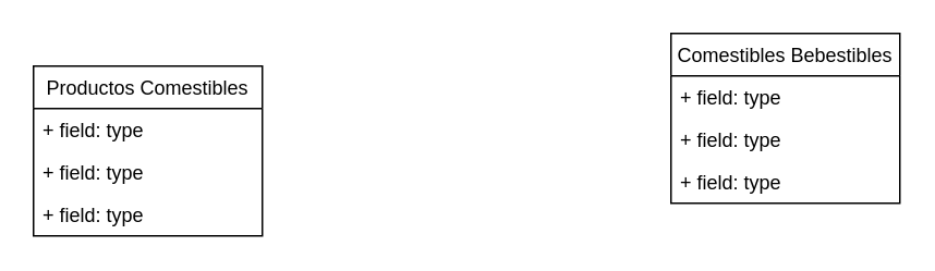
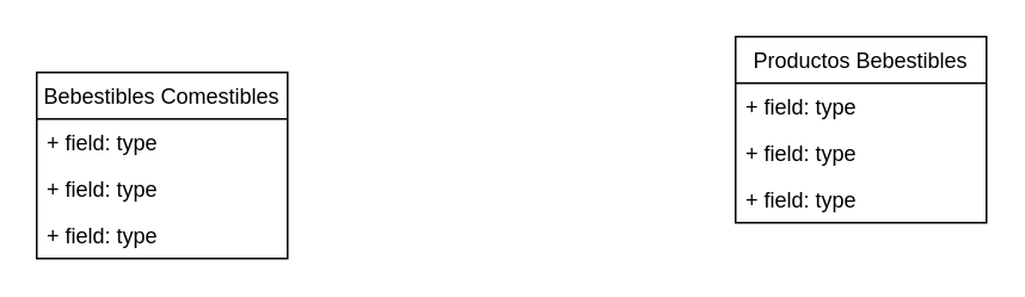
  <mxCell id="0" />
  <mxCell id="1" parent="0" />
- <mxCell id="2" value="Productos Comestibles" style="swimlane;fontStyle=0;childLayout=stackLayout;horizontal=1;startSize=26;fillColor=none;horizontalStack=0;resizeParent=1;resizeParentMax=0;resizeLast=0;collapsible=1;marginBottom=0;" vertex="1" parent="1"><mxGeometry x="20" y="40" width="140" height="104" as="geometry" /></mxCell>
+ <mxCell id="2" value="Bebestibles Comestibles" style="swimlane;fontStyle=0;childLayout=stackLayout;horizontal=1;startSize=26;fillColor=none;horizontalStack=0;resizeParent=1;resizeParentMax=0;resizeLast=0;collapsible=1;marginBottom=0;" vertex="1" parent="1"><mxGeometry x="20" y="40" width="140" height="104" as="geometry" /></mxCell>
  <mxCell id="3" value="+ field: type" style="text;strokeColor=none;fillColor=none;align=left;verticalAlign=top;spacingLeft=4;spacingRight=4;overflow=hidden;rotatable=0;points=[[0,0.5],[1,0.5]];portConstraint=eastwest;" vertex="1" parent="2"><mxGeometry y="26" width="140" height="26" as="geometry" /></mxCell>
  <mxCell id="4" value="+ field: type" style="text;strokeColor=none;fillColor=none;align=left;verticalAlign=top;spacingLeft=4;spacingRight=4;overflow=hidden;rotatable=0;points=[[0,0.5],[1,0.5]];portConstraint=eastwest;" vertex="1" parent="2"><mxGeometry y="52" width="140" height="26" as="geometry" /></mxCell>
  <mxCell id="5" value="+ field: type" style="text;strokeColor=none;fillColor=none;align=left;verticalAlign=top;spacingLeft=4;spacingRight=4;overflow=hidden;rotatable=0;points=[[0,0.5],[1,0.5]];portConstraint=eastwest;" vertex="1" parent="2"><mxGeometry y="78" width="140" height="26" as="geometry" /></mxCell>
- <mxCell id="6" value="Comestibles Bebestibles" style="swimlane;fontStyle=0;childLayout=stackLayout;horizontal=1;startSize=26;fillColor=none;horizontalStack=0;resizeParent=1;resizeParentMax=0;resizeLast=0;collapsible=1;marginBottom=0;" vertex="1" parent="1"><mxGeometry x="410" y="20" width="140" height="104" as="geometry" /></mxCell>
+ <mxCell id="6" value="Productos Bebestibles" style="swimlane;fontStyle=0;childLayout=stackLayout;horizontal=1;startSize=26;fillColor=none;horizontalStack=0;resizeParent=1;resizeParentMax=0;resizeLast=0;collapsible=1;marginBottom=0;" vertex="1" parent="1"><mxGeometry x="410" y="20" width="140" height="104" as="geometry" /></mxCell>
  <mxCell id="7" value="+ field: type" style="text;strokeColor=none;fillColor=none;align=left;verticalAlign=top;spacingLeft=4;spacingRight=4;overflow=hidden;rotatable=0;points=[[0,0.5],[1,0.5]];portConstraint=eastwest;" vertex="1" parent="6"><mxGeometry y="26" width="140" height="26" as="geometry" /></mxCell>
  <mxCell id="8" value="+ field: type" style="text;strokeColor=none;fillColor=none;align=left;verticalAlign=top;spacingLeft=4;spacingRight=4;overflow=hidden;rotatable=0;points=[[0,0.5],[1,0.5]];portConstraint=eastwest;" vertex="1" parent="6"><mxGeometry y="52" width="140" height="26" as="geometry" /></mxCell>
  <mxCell id="9" value="+ field: type" style="text;strokeColor=none;fillColor=none;align=left;verticalAlign=top;spacingLeft=4;spacingRight=4;overflow=hidden;rotatable=0;points=[[0,0.5],[1,0.5]];portConstraint=eastwest;" vertex="1" parent="6"><mxGeometry y="78" width="140" height="26" as="geometry" /></mxCell>
